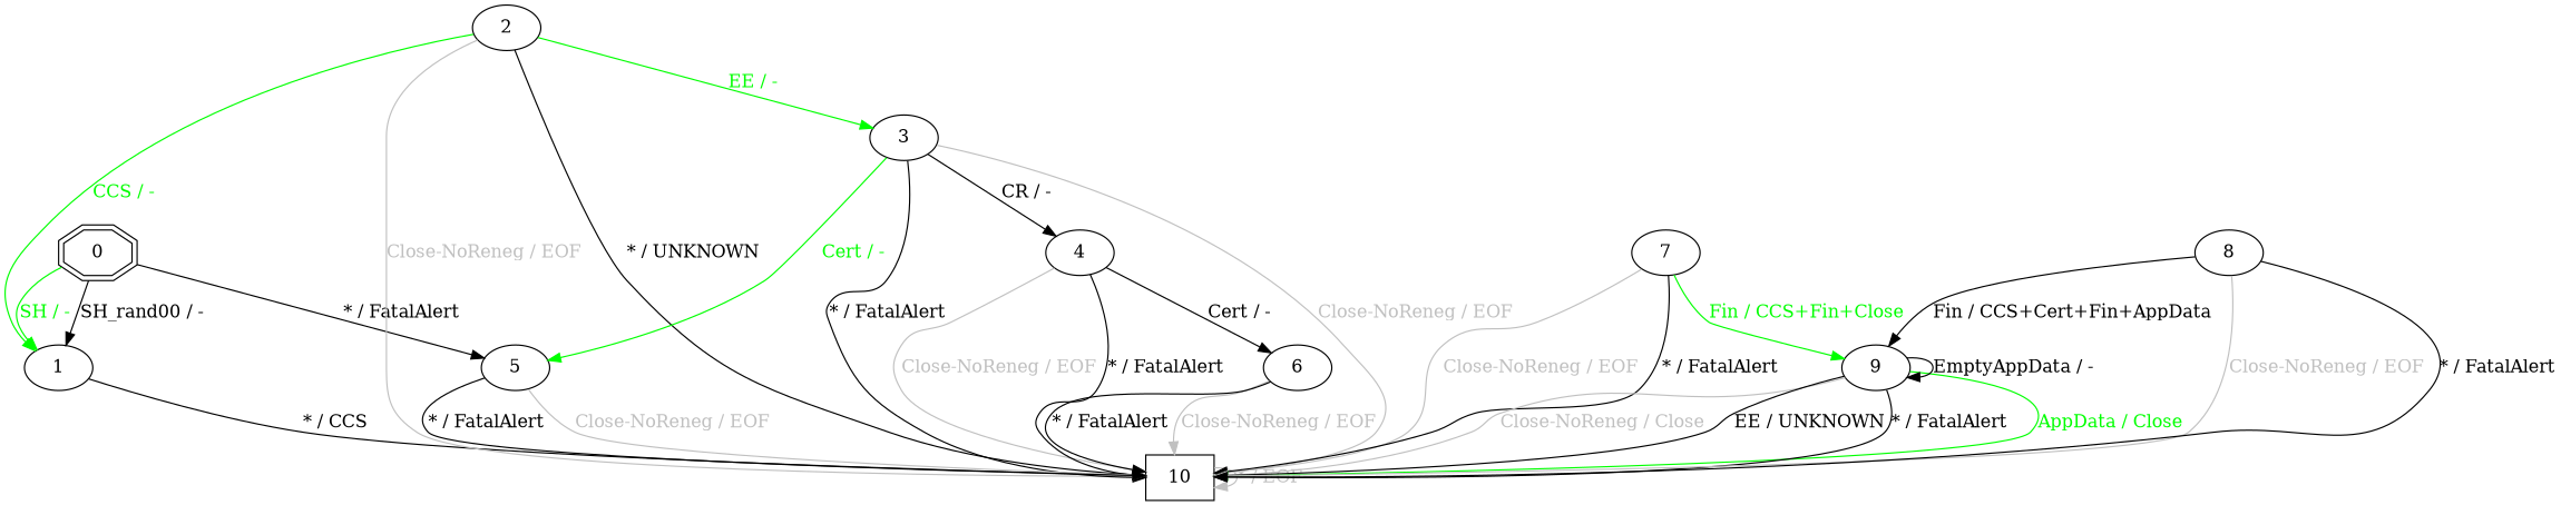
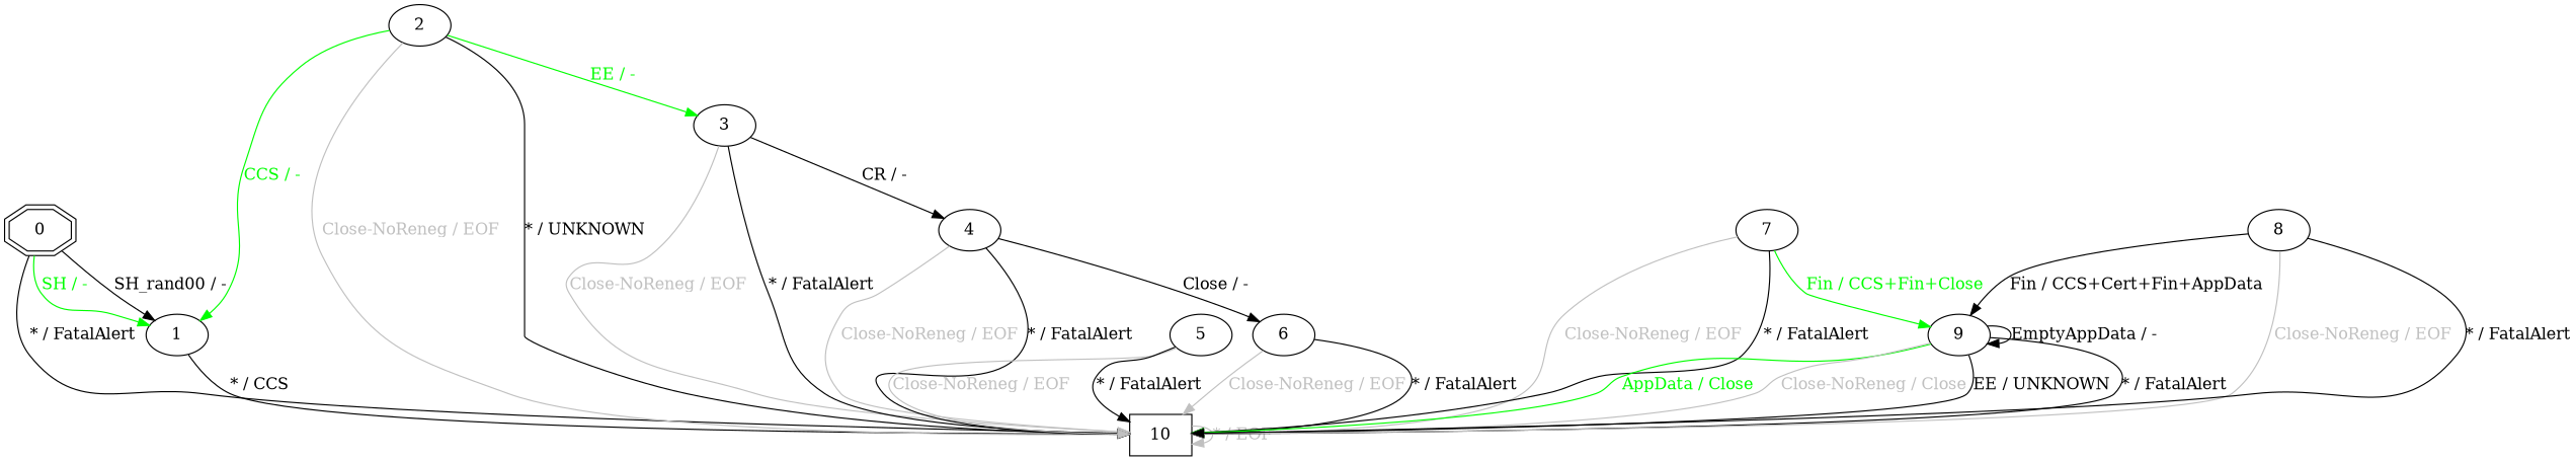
  digraph {
    node [shape=ellipse]
    0 [shape=doubleoctagon]
    1
    10 [shape=rectangle]
    2
    3
    4
    5
    6
    7
    9
    8
    0 -> 1 [color=green fontcolor=green label="SH / -"]
    0 -> 1 [label="SH_rand00 / -"]
-   0 -> 5 [label="* / FatalAlert"]
+   0 -> 10 [label="* / FatalAlert"]
    1 -> 10 [label="* / CCS"]
    10 -> 10 [color=grey fontcolor=grey label="* / EOF"]
    2 -> 1 [color=green fontcolor=green label="CCS / -"]
    2 -> 10 [color=grey fontcolor=grey label="Close-NoReneg / EOF"]
    2 -> 10 [label="* / UNKNOWN"]
    2 -> 3 [color=green fontcolor=green label="EE / -"]
    3 -> 10 [color=grey fontcolor=grey label="Close-NoReneg / EOF"]
    3 -> 10 [label="* / FatalAlert"]
    3 -> 4 [label="CR / -"]
-   3 -> 5 [color=green fontcolor=green label="Cert / -"]
    4 -> 10 [color=grey fontcolor=grey label="Close-NoReneg / EOF"]
    4 -> 10 [label="* / FatalAlert"]
-   4 -> 6 [label="Cert / -"]
+   4 -> 6 [label="Close / -"]
    5 -> 10 [color=grey fontcolor=grey label="Close-NoReneg / EOF"]
    5 -> 10 [label="* / FatalAlert"]
    6 -> 10 [color=grey fontcolor=grey label="Close-NoReneg / EOF"]
    6 -> 10 [label="* / FatalAlert"]
    7 -> 10 [color=grey fontcolor=grey label="Close-NoReneg / EOF"]
    7 -> 10 [label="* / FatalAlert"]
    7 -> 9 [color=green fontcolor=green label="Fin / CCS+Fin+Close"]
    9 -> 10 [color=green fontcolor=green label="AppData / Close"]
    9 -> 10 [color=grey fontcolor=grey label="Close-NoReneg / Close"]
    9 -> 10 [label="EE / UNKNOWN"]
    9 -> 10 [label="* / FatalAlert"]
    9 -> 9 [label="EmptyAppData / -"]
    8 -> 10 [color=grey fontcolor=grey label="Close-NoReneg / EOF"]
    8 -> 10 [label="* / FatalAlert"]
    8 -> 9 [label="Fin / CCS+Cert+Fin+AppData"]
  }
